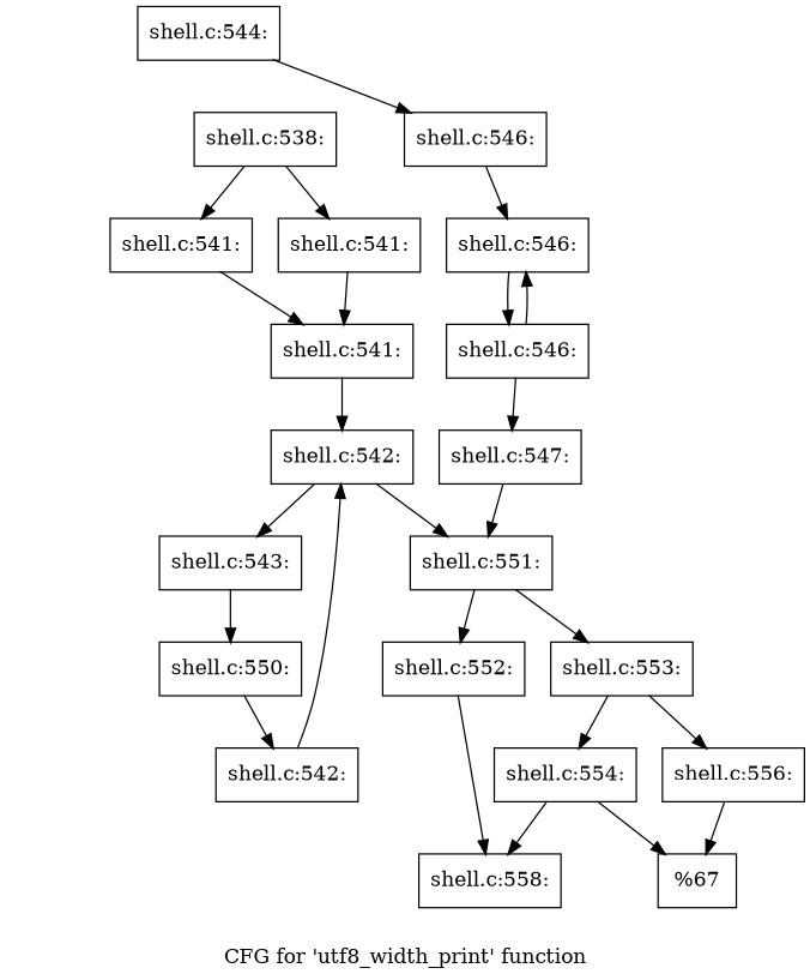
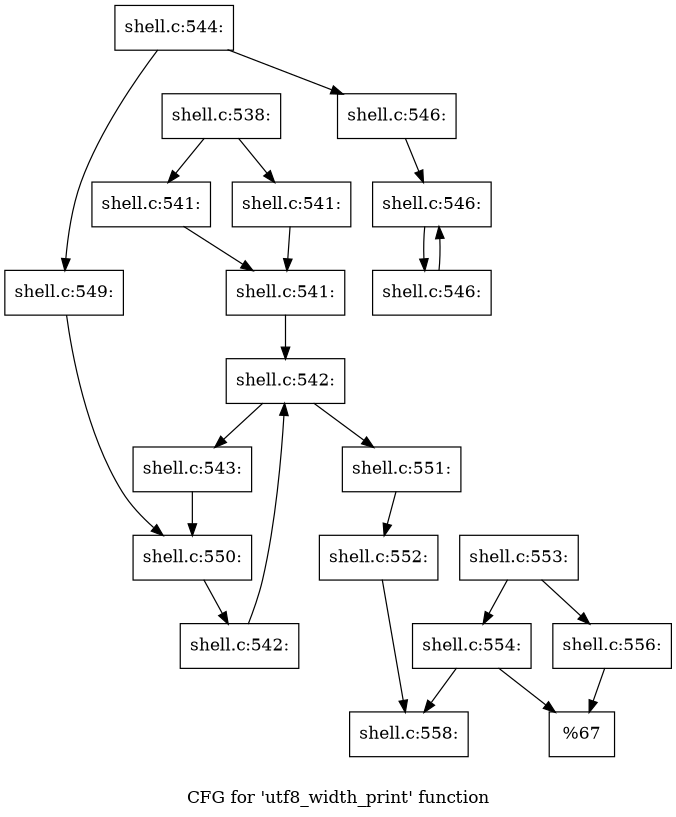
  digraph {
    label="CFG for 'utf8_width_print' function"
    node [shape=record]
    n1 [label="{shell.c:538:}"]
    n2 [label="{shell.c:541:}"]
    n3 [label="{shell.c:541:}"]
    n4 [label="{shell.c:541:}"]
    n5 [label="{shell.c:542:}"]
    n6 [label="{shell.c:543:}"]
    n7 [label="{shell.c:551:}"]
    n8 [label="{shell.c:550:}"]
    n9 [label="{shell.c:552:}"]
    n10 [label="{shell.c:553:}"]
    n11 [label="{shell.c:544:}"]
    n12 [label="{shell.c:546:}"]
+   n13 [label="{shell.c:549:}"]
    n14 [label="{shell.c:542:}"]
    n15 [label="{shell.c:558:}"]
    n16 [label="{shell.c:554:}"]
    n17 [label="{shell.c:556:}"]
    n18 [label="{shell.c:546:}"]
    n19 [label="{shell.c:546:}"]
-   n20 [label="{shell.c:547:}"]
    n21 [label="{%67}"]
    n1 -> n2
    n1 -> n3
    n2 -> n4
    n3 -> n4
    n4 -> n5
    n5 -> n6
    n5 -> n7
    n6 -> n8
    n7 -> n9
-   n7 -> n10
    n8 -> n14
    n9 -> n15
    n10 -> n16
    n10 -> n17
    n11 -> n12
+   n11 -> n13
    n12 -> n18
+   n13 -> n8
    n14 -> n5
    n16 -> n15
    n16 -> n21
    n17 -> n21
    n18 -> n19
    n19 -> n18
-   n19 -> n20
-   n20 -> n7
  }
